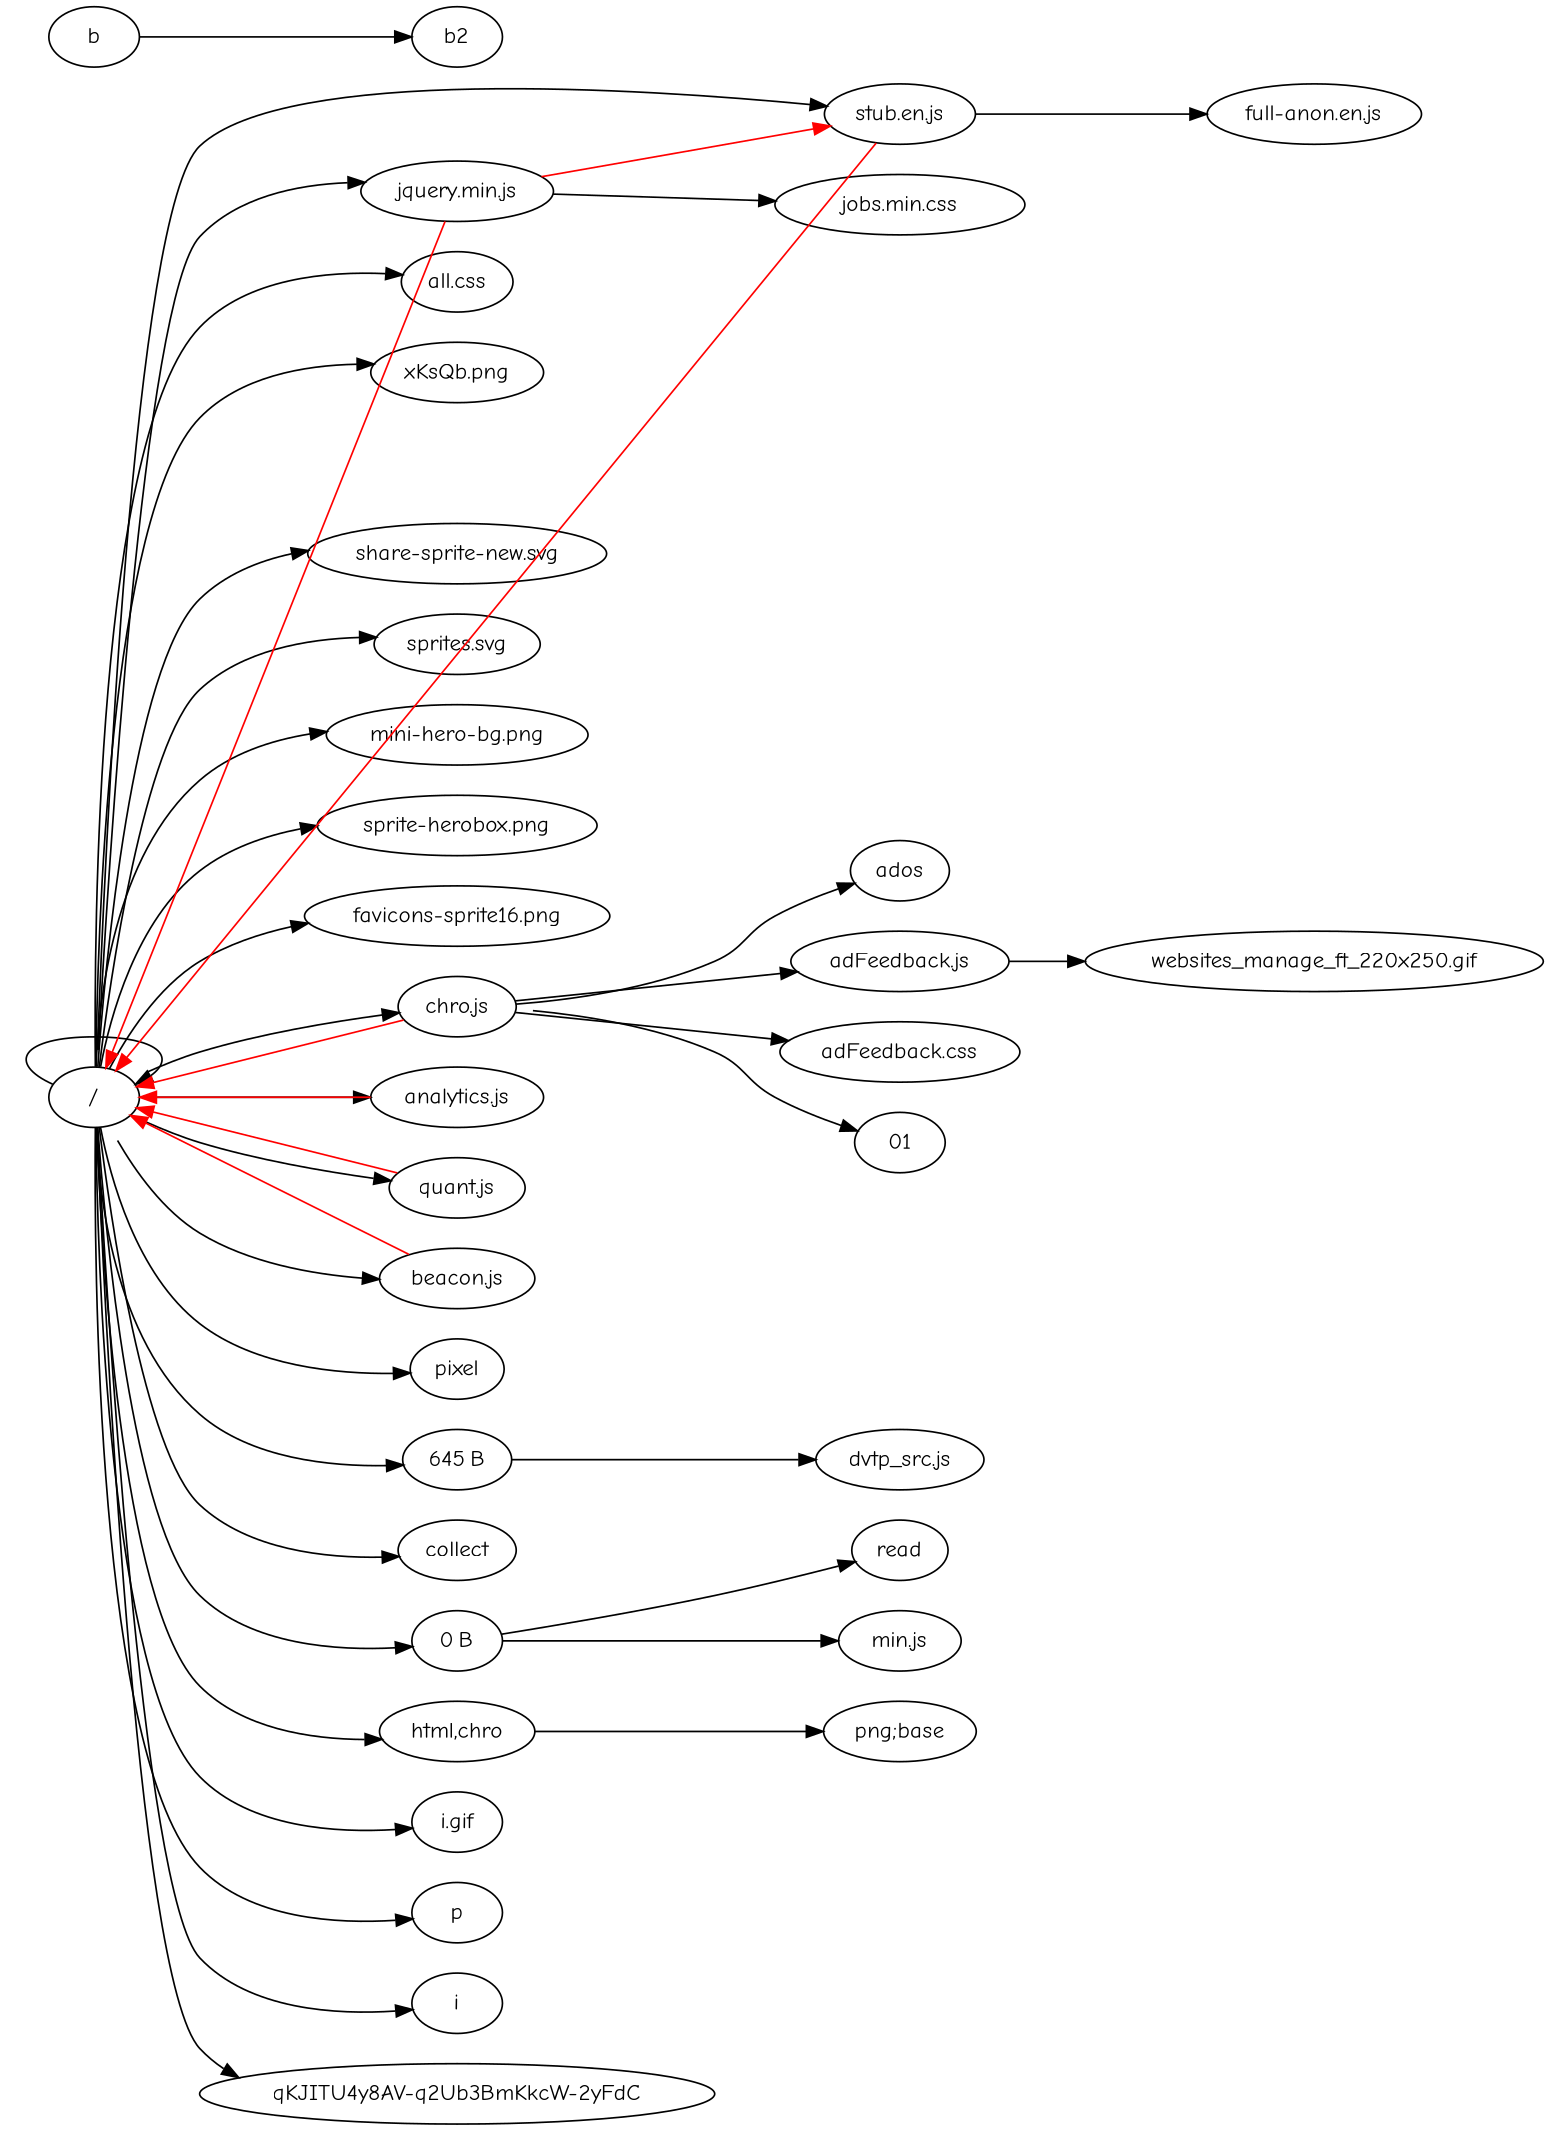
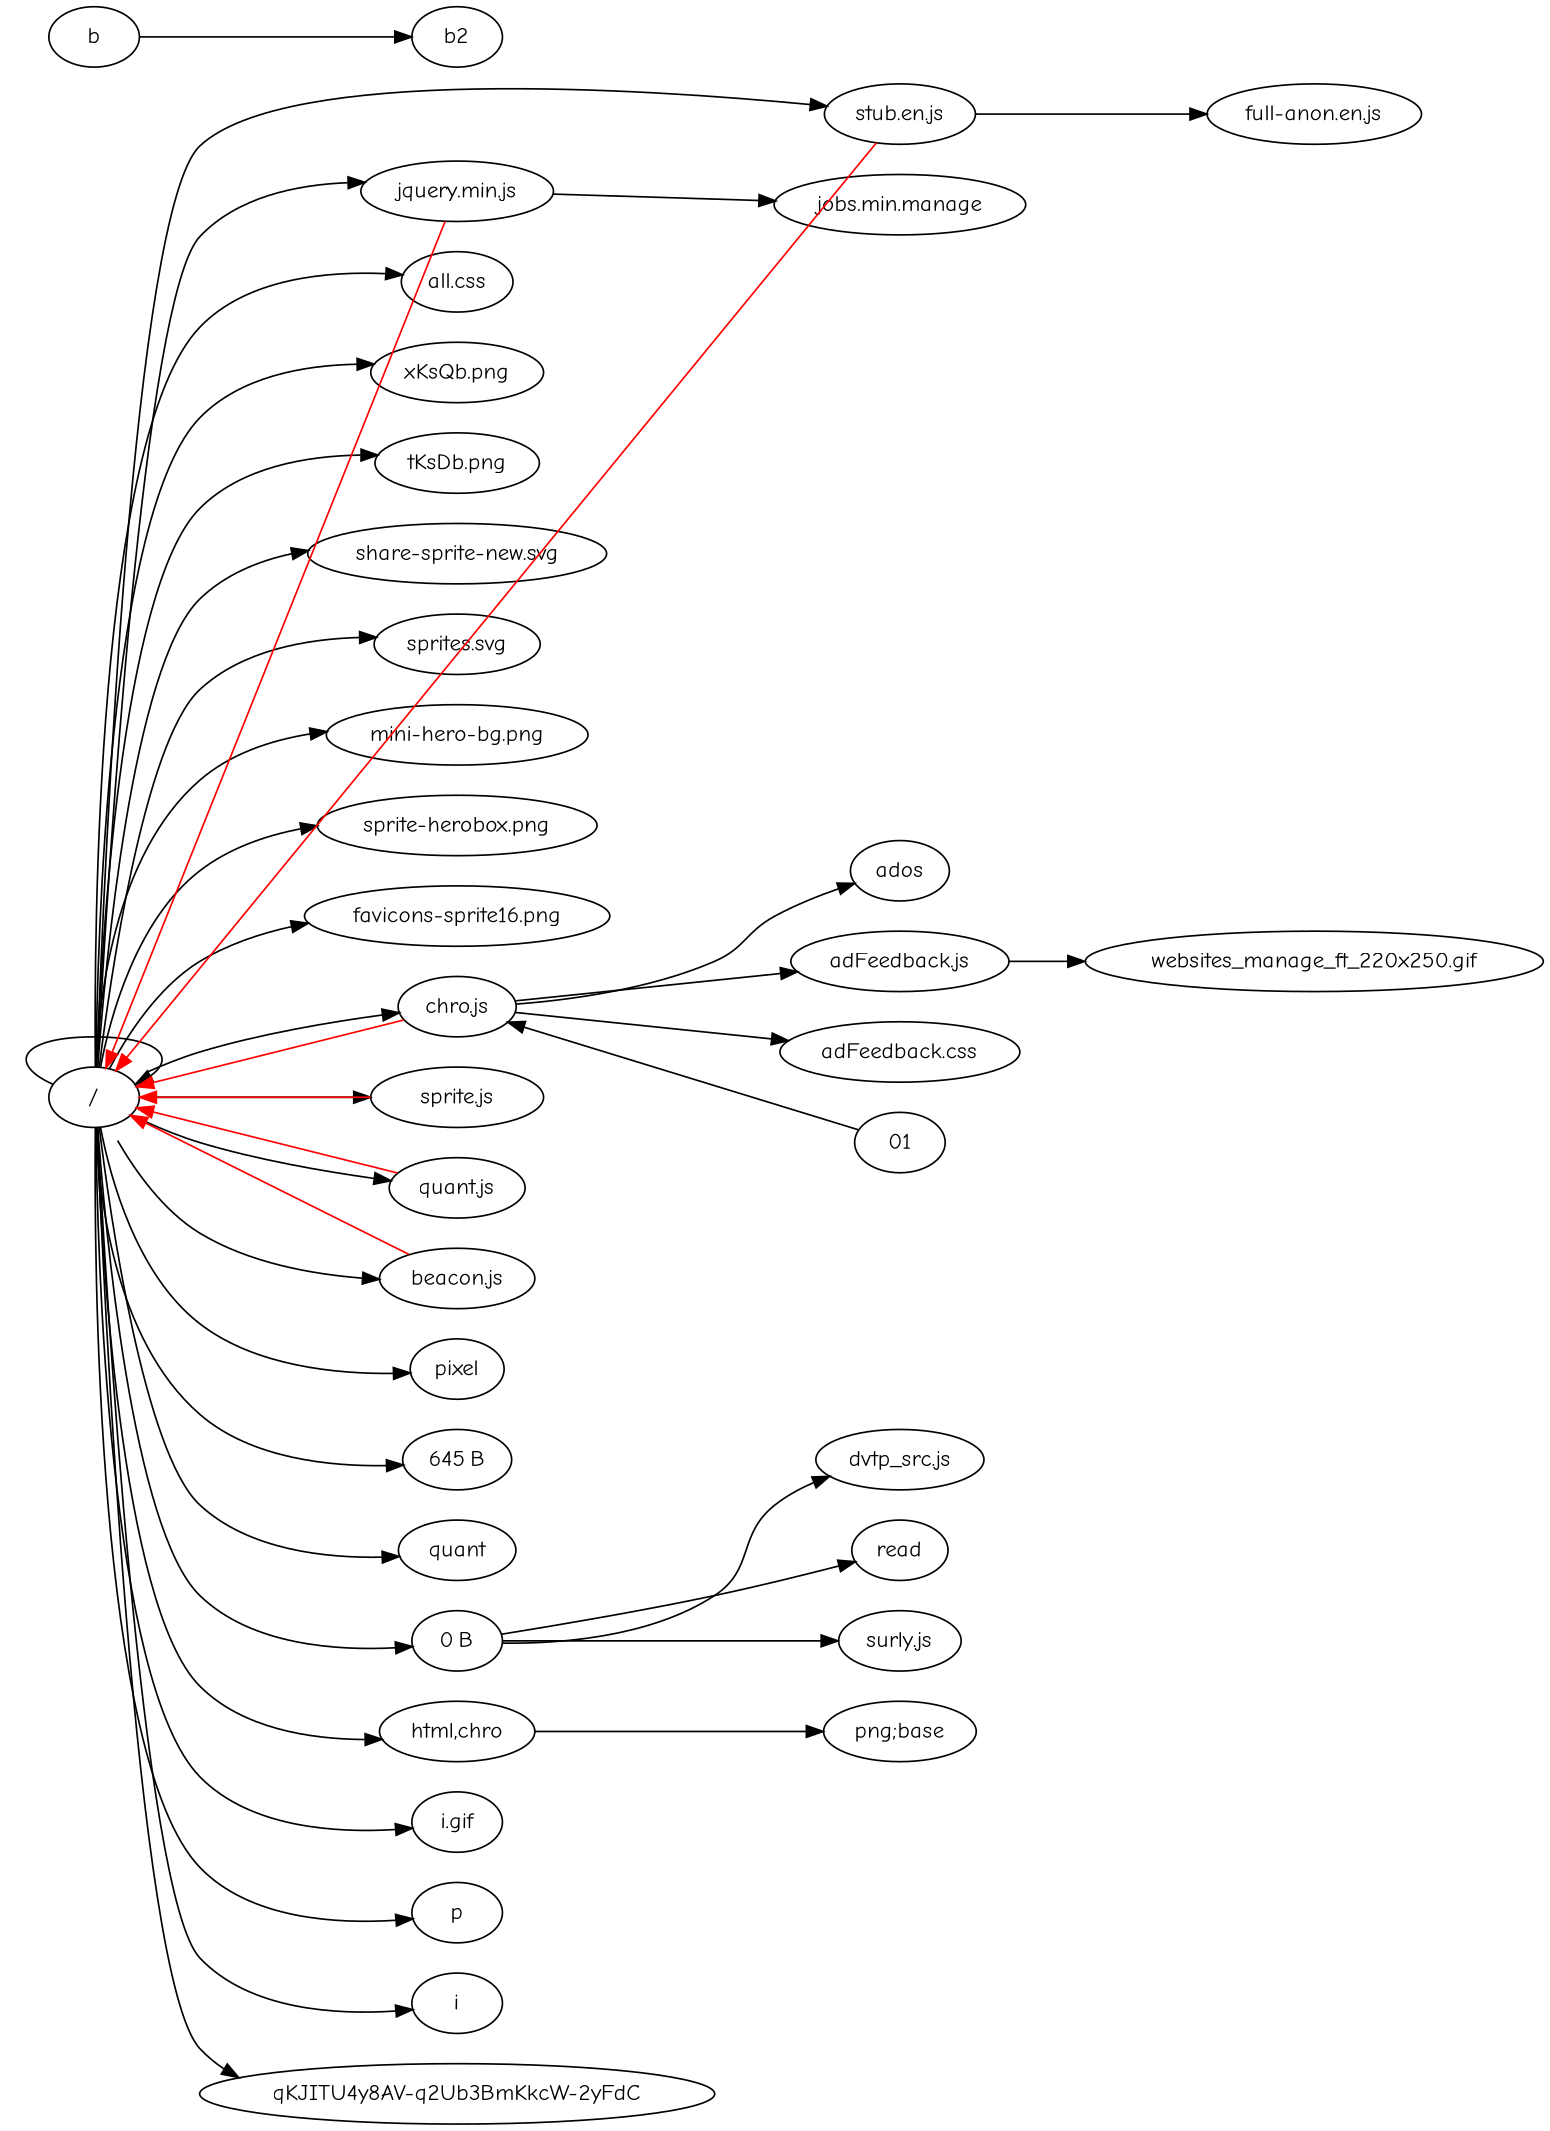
  strict digraph {
    concentrate=true
    fontname="Comic Neue"
    rankdir=LR
    node [fontname="Comic Neue"]
    edge [fontname="Comic Neue"]
    "/"
    "jquery.min.js"
    "stub.en.js"
    "all.css"
    "xKsQb.png"
+   "tKsDb.png"
    "share-sprite-new.svg"
    "sprites.svg"
    "mini-hero-bg.png"
    "sprite-herobox.png"
    "favicons-sprite16.png"
    n12 [label="chro.js"]
-   "analytics.js"
+   "analytics.js" [label="sprite.js"]
    "quant.js"
    "beacon.js"
    pixel
    "645 B"
-   collect
+   collect [label=quant]
    "0 B"
    "html,chro"
    "i.gif"
    p
    i
    "qKJITU4y8AV-q2Ub3BmKkcW-2yFdC"
-   "jobs.min.css"
+   "jobs.min.css" [label="jobs.min.manage"]
    "full-anon.en.js"
    ados
    "adFeedback.js"
    "adFeedback.css"
    01
    read
    "dvtp_src.js"
-   "surly.js" [label="min.js"]
+   "surly.js"
    "png;base"
    "websites_manage_ft_220x250.gif"
    b
    b2
    "/" -> "/"
    "/" -> "jquery.min.js"
    "/" -> "stub.en.js"
    "/" -> "all.css"
    "/" -> "xKsQb.png"
+   "/" -> "tKsDb.png"
    "/" -> "share-sprite-new.svg"
    "/" -> "sprites.svg"
    "/" -> "mini-hero-bg.png"
    "/" -> "sprite-herobox.png"
    "/" -> "favicons-sprite16.png"
    "/" -> n12
    "/" -> "analytics.js"
    "/" -> "quant.js"
    "/" -> "beacon.js"
    "/" -> pixel
    "/" -> "645 B"
    "/" -> collect
    "/" -> "0 B"
    "/" -> "html,chro"
    "/" -> "i.gif"
    "/" -> p
    "/" -> i
    "/" -> "qKJITU4y8AV-q2Ub3BmKkcW-2yFdC"
    "jquery.min.js" -> "/" [color=red]
-   "jquery.min.js" -> "stub.en.js" [color=red]
    "jquery.min.js" -> "jobs.min.css"
    "stub.en.js" -> "/" [color=red]
    "stub.en.js" -> "full-anon.en.js"
    n12 -> "/" [color=red]
    n12 -> ados
    n12 -> "adFeedback.js"
    n12 -> "adFeedback.css"
-   n12 -> 01
+   01 -> n12
    "analytics.js" -> "/" [color=red]
    "quant.js" -> "/" [color=red]
    "beacon.js" -> "/" [color=red]
    "0 B" -> read
-   "645 B" -> "dvtp_src.js"
+   "0 B" -> "dvtp_src.js"
    "0 B" -> "surly.js"
    "html,chro" -> "png;base"
    "adFeedback.js" -> "websites_manage_ft_220x250.gif"
    b -> b2
  }
